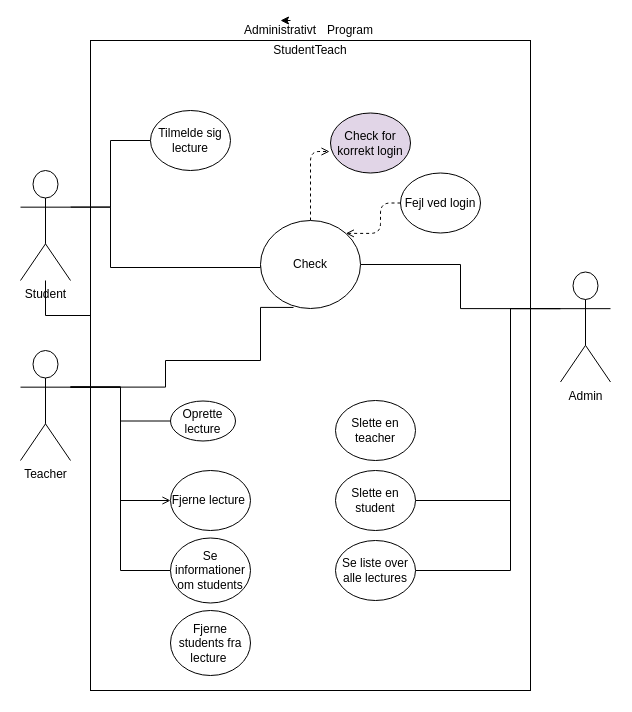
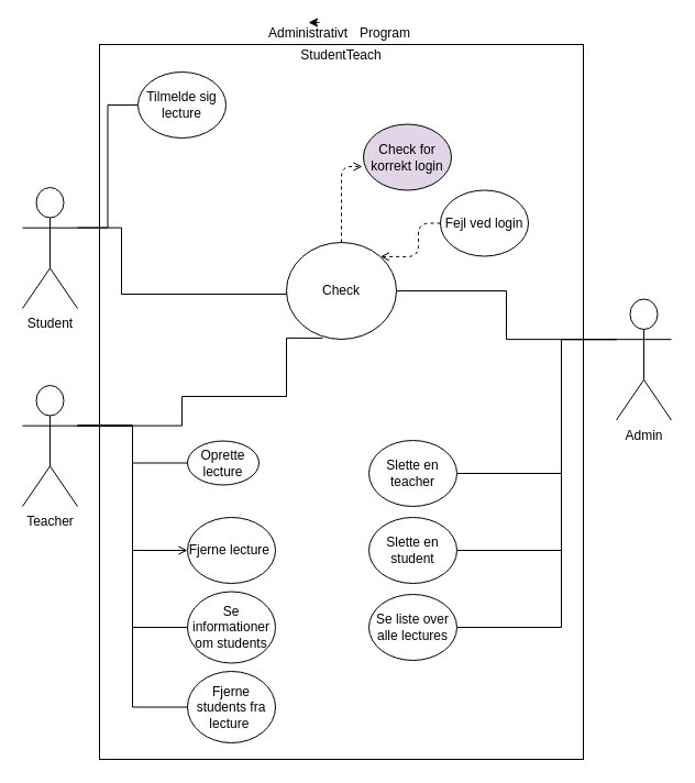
  <mxCell id="0" />
  <mxCell id="1" parent="0" />
  <mxCell id="2" value="" style="rounded=0;whiteSpace=wrap;html=1;" vertex="1" parent="1"><mxGeometry x="90" y="40" width="440" height="650" as="geometry" /></mxCell>
  <mxCell id="3" value="Administrativt" style="text;html=1;strokeColor=none;fillColor=none;align=center;verticalAlign=middle;whiteSpace=wrap;rounded=0;" vertex="1" parent="1"><mxGeometry x="260" y="20" width="40" height="20" as="geometry" /></mxCell>
  <mxCell id="4" value="Program" style="text;html=1;strokeColor=none;fillColor=none;align=center;verticalAlign=middle;whiteSpace=wrap;rounded=0;" vertex="1" parent="1"><mxGeometry x="330" y="20" width="40" height="20" as="geometry" /></mxCell>
  <mxCell id="5" value="StudentTeach" style="text;html=1;strokeColor=none;fillColor=none;align=center;verticalAlign=middle;whiteSpace=wrap;rounded=0;" vertex="1" parent="1"><mxGeometry x="290" y="40" width="40" height="20" as="geometry" /></mxCell>
  <mxCell id="6" style="edgeStyle=orthogonalEdgeStyle;rounded=0;orthogonalLoop=1;jettySize=auto;html=1;exitX=0.75;exitY=0;exitDx=0;exitDy=0;entryX=0.5;entryY=0;entryDx=0;entryDy=0;" edge="1" parent="1" source="3" target="3"><mxGeometry relative="1" as="geometry" /></mxCell>
  <mxCell id="7" style="edgeStyle=orthogonalEdgeStyle;rounded=0;orthogonalLoop=1;jettySize=auto;html=1;exitX=1;exitY=0.333;exitDx=0;exitDy=0;exitPerimeter=0;endArrow=none;endFill=0;entryX=0;entryY=0.5;entryDx=0;entryDy=0;" edge="1" parent="1" source="9" target="22"><mxGeometry relative="1" as="geometry"><Array as="points"><mxPoint x="110" y="207" /><mxPoint x="110" y="267" /></Array></mxGeometry></mxCell>
  <mxCell id="8" style="edgeStyle=orthogonalEdgeStyle;rounded=0;orthogonalLoop=1;jettySize=auto;html=1;exitX=1;exitY=0.333;exitDx=0;exitDy=0;exitPerimeter=0;entryX=0;entryY=0.5;entryDx=0;entryDy=0;endArrow=none;endFill=0;" edge="1" parent="1" source="9" target="23"><mxGeometry relative="1" as="geometry" /></mxCell>
  <mxCell id="9" value="Student" style="shape=umlActor;verticalLabelPosition=bottom;labelBackgroundColor=#ffffff;verticalAlign=top;html=1;outlineConnect=0;" vertex="1" parent="1"><mxGeometry x="20" y="170" width="50" height="110" as="geometry" /></mxCell>
  <mxCell id="10" style="edgeStyle=orthogonalEdgeStyle;rounded=0;orthogonalLoop=1;jettySize=auto;html=1;exitX=1;exitY=0.333;exitDx=0;exitDy=0;exitPerimeter=0;entryX=0.33;entryY=0.988;entryDx=0;entryDy=0;endArrow=none;endFill=0;entryPerimeter=0;" edge="1" parent="1" source="15" target="22"><mxGeometry relative="1" as="geometry"><Array as="points"><mxPoint x="165" y="387" /><mxPoint x="165" y="360" /><mxPoint x="260" y="360" /><mxPoint x="260" y="307" /></Array></mxGeometry></mxCell>
  <mxCell id="11" style="edgeStyle=orthogonalEdgeStyle;rounded=0;orthogonalLoop=1;jettySize=auto;html=1;exitX=1;exitY=0.333;exitDx=0;exitDy=0;exitPerimeter=0;entryX=0;entryY=0.5;entryDx=0;entryDy=0;endArrow=none;endFill=0;" edge="1" parent="1" source="15" target="24"><mxGeometry relative="1" as="geometry" /></mxCell>
  <mxCell id="12" style="edgeStyle=orthogonalEdgeStyle;rounded=0;orthogonalLoop=1;jettySize=auto;html=1;exitX=1;exitY=0.333;exitDx=0;exitDy=0;exitPerimeter=0;entryX=0;entryY=0.5;entryDx=0;entryDy=0;endArrow=open;endFill=0;" edge="1" parent="1" source="15" target="25"><mxGeometry relative="1" as="geometry" /></mxCell>
  <mxCell id="13" style="edgeStyle=orthogonalEdgeStyle;rounded=0;orthogonalLoop=1;jettySize=auto;html=1;exitX=1;exitY=0.333;exitDx=0;exitDy=0;exitPerimeter=0;entryX=0;entryY=0.5;entryDx=0;entryDy=0;endArrow=none;endFill=0;" edge="1" parent="1" source="15" target="28"><mxGeometry relative="1" as="geometry" /></mxCell>
- <mxCell id="14" style="edgeStyle=orthogonalEdgeStyle;rounded=0;orthogonalLoop=1;jettySize=auto;html=1;exitX=1;exitY=0.333;exitDx=0;exitDy=0;exitPerimeter=0;endArrow=none;endFill=0;" edge="1" parent="1" source="15" target="9"><mxGeometry relative="1" as="geometry" /></mxCell>
+ <mxCell id="14" style="edgeStyle=orthogonalEdgeStyle;rounded=0;orthogonalLoop=1;jettySize=auto;html=1;exitX=1;exitY=0.333;exitDx=0;exitDy=0;exitPerimeter=0;entryX=0;entryY=0.5;entryDx=0;entryDy=0;endArrow=none;endFill=0;" edge="1" parent="1" source="15" target="27"><mxGeometry relative="1" as="geometry" /></mxCell>
  <mxCell id="15" value="Teacher" style="shape=umlActor;verticalLabelPosition=bottom;labelBackgroundColor=#ffffff;verticalAlign=top;html=1;outlineConnect=0;" vertex="1" parent="1"><mxGeometry x="20" y="350" width="50" height="110" as="geometry" /></mxCell>
  <mxCell id="16" style="edgeStyle=orthogonalEdgeStyle;rounded=0;orthogonalLoop=1;jettySize=auto;html=1;exitX=0;exitY=0.333;exitDx=0;exitDy=0;exitPerimeter=0;entryX=1;entryY=0.5;entryDx=0;entryDy=0;endArrow=none;endFill=0;" edge="1" parent="1" source="20" target="22"><mxGeometry relative="1" as="geometry" /></mxCell>
+ <mxCell id="17" style="edgeStyle=orthogonalEdgeStyle;rounded=0;orthogonalLoop=1;jettySize=auto;html=1;exitX=0;exitY=0.333;exitDx=0;exitDy=0;exitPerimeter=0;entryX=1;entryY=0.5;entryDx=0;entryDy=0;endArrow=none;endFill=0;" edge="1" parent="1" source="20" target="26"><mxGeometry relative="1" as="geometry"><Array as="points"><mxPoint x="510" y="308" /><mxPoint x="510" y="430" /></Array></mxGeometry></mxCell>
  <mxCell id="18" style="edgeStyle=orthogonalEdgeStyle;rounded=0;orthogonalLoop=1;jettySize=auto;html=1;exitX=0;exitY=0.333;exitDx=0;exitDy=0;exitPerimeter=0;entryX=1;entryY=0.5;entryDx=0;entryDy=0;endArrow=none;endFill=0;" edge="1" parent="1" source="20" target="29"><mxGeometry relative="1" as="geometry"><Array as="points"><mxPoint x="510" y="308" /><mxPoint x="510" y="500" /></Array></mxGeometry></mxCell>
  <mxCell id="19" style="edgeStyle=orthogonalEdgeStyle;rounded=0;orthogonalLoop=1;jettySize=auto;html=1;exitX=0;exitY=0.333;exitDx=0;exitDy=0;exitPerimeter=0;entryX=1;entryY=0.5;entryDx=0;entryDy=0;endArrow=none;endFill=0;" edge="1" parent="1" source="20" target="30"><mxGeometry relative="1" as="geometry"><Array as="points"><mxPoint x="510" y="308" /><mxPoint x="510" y="570" /></Array></mxGeometry></mxCell>
  <mxCell id="20" value="Admin" style="shape=umlActor;verticalLabelPosition=bottom;labelBackgroundColor=#ffffff;verticalAlign=top;html=1;outlineConnect=0;" vertex="1" parent="1"><mxGeometry x="560" y="271.5" width="50" height="110" as="geometry" /></mxCell>
  <mxCell id="21" style="edgeStyle=orthogonalEdgeStyle;orthogonalLoop=1;jettySize=auto;html=1;exitX=0.5;exitY=0;exitDx=0;exitDy=0;entryX=-0.012;entryY=0.642;entryDx=0;entryDy=0;entryPerimeter=0;endArrow=open;endFill=0;strokeColor=#000000;rounded=1;dashed=1;" edge="1" parent="1" source="22" target="31"><mxGeometry relative="1" as="geometry" /></mxCell>
  <mxCell id="22" value="Check" style="ellipse;whiteSpace=wrap;html=1;" vertex="1" parent="1"><mxGeometry x="260" y="220" width="100" height="88" as="geometry" /></mxCell>
- <mxCell id="23" value="Tilmelde sig lecture" style="ellipse;whiteSpace=wrap;html=1;" vertex="1" parent="1"><mxGeometry x="150" y="110" width="80" height="60" as="geometry" /></mxCell>
+ <mxCell id="23" value="Tilmelde sig lecture" style="ellipse;whiteSpace=wrap;html=1;" vertex="1" parent="1"><mxGeometry x="125" y="65" width="80" height="60" as="geometry" /></mxCell>
  <mxCell id="24" value="Oprette lecture" style="ellipse;whiteSpace=wrap;html=1;" vertex="1" parent="1"><mxGeometry x="170" y="400.5" width="65" height="40" as="geometry" /></mxCell>
  <mxCell id="25" value="Fjerne lecture&amp;nbsp;" style="ellipse;whiteSpace=wrap;html=1;" vertex="1" parent="1"><mxGeometry x="170" y="470" width="80" height="60" as="geometry" /></mxCell>
  <mxCell id="26" value="Slette en teacher&lt;br&gt;" style="ellipse;whiteSpace=wrap;html=1;" vertex="1" parent="1"><mxGeometry x="335" y="400" width="80" height="60" as="geometry" /></mxCell>
  <mxCell id="27" value="Fjerne students fra lecture&amp;nbsp;" style="ellipse;whiteSpace=wrap;html=1;" vertex="1" parent="1"><mxGeometry x="170" y="610" width="80" height="65" as="geometry" /></mxCell>
  <mxCell id="28" value="Se informationer om students" style="ellipse;whiteSpace=wrap;html=1;" vertex="1" parent="1"><mxGeometry x="170" y="537.5" width="80" height="65" as="geometry" /></mxCell>
  <mxCell id="29" value="Slette en student&lt;br&gt;" style="ellipse;whiteSpace=wrap;html=1;" vertex="1" parent="1"><mxGeometry x="335" y="470" width="80" height="60" as="geometry" /></mxCell>
  <mxCell id="30" value="Se liste over alle lectures" style="ellipse;whiteSpace=wrap;html=1;" vertex="1" parent="1"><mxGeometry x="335" y="540" width="80" height="60" as="geometry" /></mxCell>
  <mxCell id="31" value="Check for korrekt login" style="ellipse;whiteSpace=wrap;html=1;fillColor=#e1d5e7;" vertex="1" parent="1"><mxGeometry x="330" y="112.5" width="80" height="60" as="geometry" /></mxCell>
  <mxCell id="32" style="edgeStyle=orthogonalEdgeStyle;rounded=1;orthogonalLoop=1;jettySize=auto;html=1;exitX=0;exitY=0.5;exitDx=0;exitDy=0;entryX=1;entryY=0;entryDx=0;entryDy=0;dashed=1;endArrow=open;endFill=0;strokeColor=#000000;" edge="1" parent="1" source="33" target="22"><mxGeometry relative="1" as="geometry" /></mxCell>
  <mxCell id="33" value="Fejl ved login" style="ellipse;whiteSpace=wrap;html=1;" vertex="1" parent="1"><mxGeometry x="400" y="172.5" width="80" height="60" as="geometry" /></mxCell>
